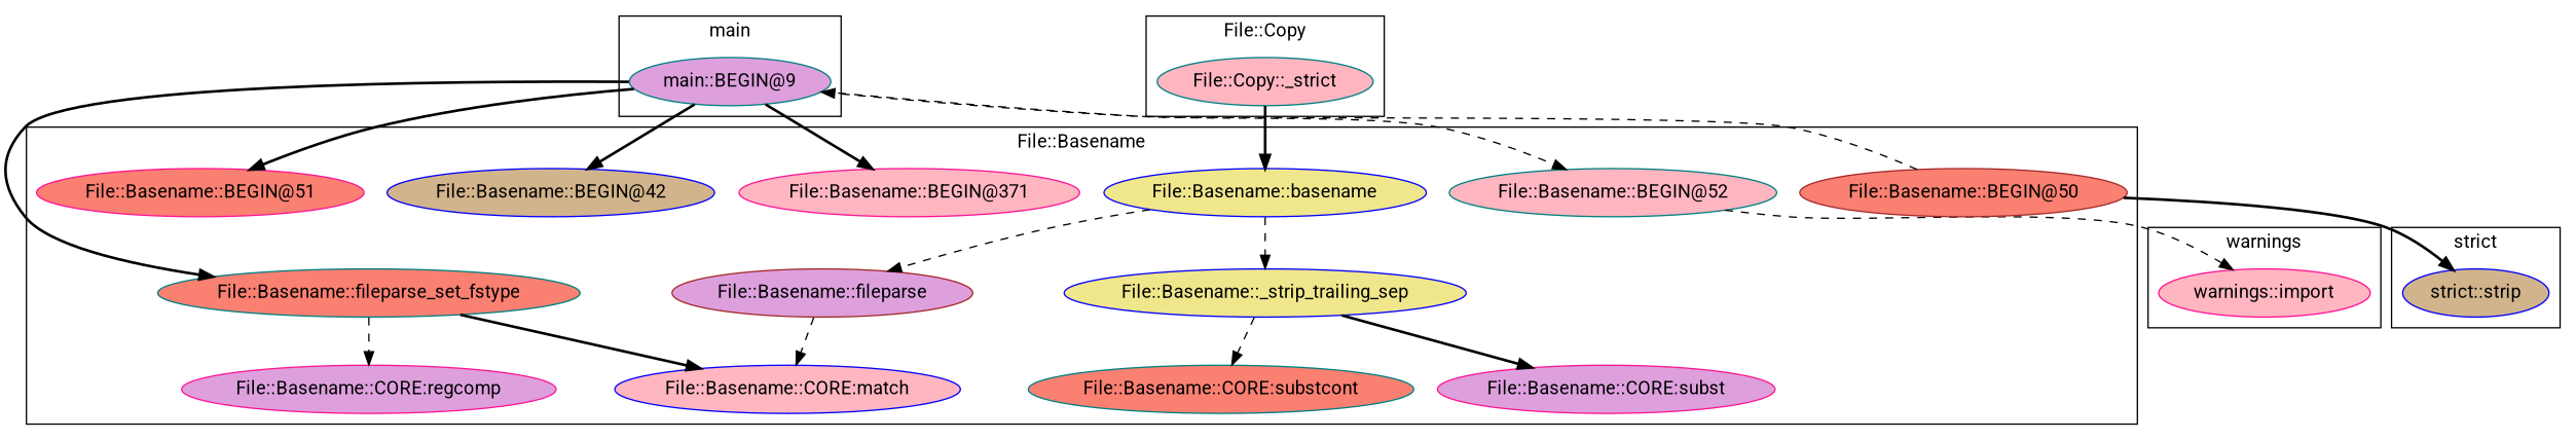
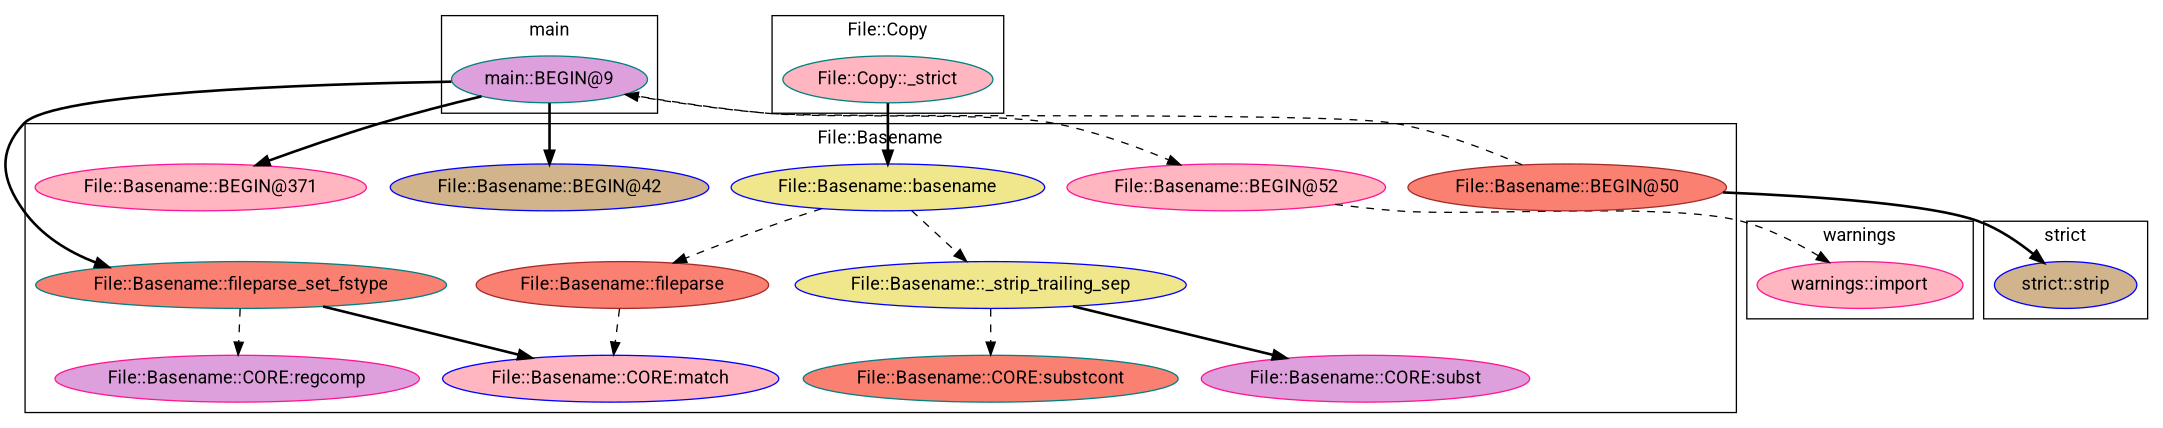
  digraph {
    fontname=Roboto
    node [color=deeppink fillcolor=lightpink fontname=Roboto style=filled]
    edge [fontname=Roboto style=bold]
    "warnings::import"
    n2 [color=teal label="File::Copy::_strict"]
    "main::BEGIN@9" [color=teal fillcolor=plum]
    n4 [color=blue fillcolor=tan label="strict::strip"]
    "File::Basename::basename" [color=blue fillcolor=khaki]
-   "File::Basename::BEGIN@52" [color=teal]
+   "File::Basename::BEGIN@52"
    "File::Basename::BEGIN@371"
    "File::Basename::BEGIN@50" [color=brown fillcolor=salmon]
    "File::Basename::CORE:substcont" [color=teal fillcolor=salmon]
    "File::Basename::fileparse_set_fstype" [color=teal fillcolor=salmon]
    "File::Basename::CORE:subst" [fillcolor=plum]
    "File::Basename::BEGIN@42" [color=blue fillcolor=tan]
-   "File::Basename::fileparse" [color=brown fillcolor=plum]
+   "File::Basename::fileparse" [color=brown fillcolor=salmon]
    "File::Basename::CORE:regcomp" [fillcolor=plum]
    "File::Basename::_strip_trailing_sep" [color=blue fillcolor=khaki]
    "File::Basename::CORE:match" [color=blue]
-   "File::Basename::BEGIN@51" [fillcolor=salmon]
    subgraph cluster_1 {
      label=warnings
      "warnings::import"
    }
    subgraph cluster_2 {
      label="File::Copy"
      n2
    }
    subgraph cluster_3 {
      label=main
      "main::BEGIN@9"
    }
    subgraph cluster_4 {
      label="strict"
      n4
    }
    subgraph cluster_5 {
      label="File::Basename"
      "File::Basename::basename"
      "File::Basename::BEGIN@52"
      "File::Basename::BEGIN@371"
      "File::Basename::BEGIN@50"
      "File::Basename::CORE:substcont"
      "File::Basename::fileparse_set_fstype"
      "File::Basename::CORE:subst"
      "File::Basename::BEGIN@42"
      "File::Basename::fileparse"
      "File::Basename::CORE:regcomp"
      "File::Basename::_strip_trailing_sep"
      "File::Basename::CORE:match"
-     "File::Basename::BEGIN@51"
    }
    n2 -> "File::Basename::basename"
    "main::BEGIN@9" -> "File::Basename::BEGIN@52" [style=dashed]
    "main::BEGIN@9" -> "File::Basename::BEGIN@371"
    "main::BEGIN@9" -> "File::Basename::fileparse_set_fstype"
    "main::BEGIN@9" -> "File::Basename::BEGIN@42"
-   "main::BEGIN@9" -> "File::Basename::BEGIN@51"
    "File::Basename::basename" -> "File::Basename::fileparse" [style=dashed]
    "File::Basename::basename" -> "File::Basename::_strip_trailing_sep" [style=dashed]
    "File::Basename::BEGIN@52" -> "warnings::import" [style=dashed]
    "File::Basename::BEGIN@50" -> "main::BEGIN@9" [style=dashed]
    "File::Basename::BEGIN@50" -> n4
    "File::Basename::fileparse_set_fstype" -> "File::Basename::CORE:regcomp" [style=dashed]
    "File::Basename::fileparse_set_fstype" -> "File::Basename::CORE:match"
    "File::Basename::fileparse" -> "File::Basename::CORE:match" [style=dashed]
    "File::Basename::_strip_trailing_sep" -> "File::Basename::CORE:substcont" [style=dashed]
    "File::Basename::_strip_trailing_sep" -> "File::Basename::CORE:subst"
  }
